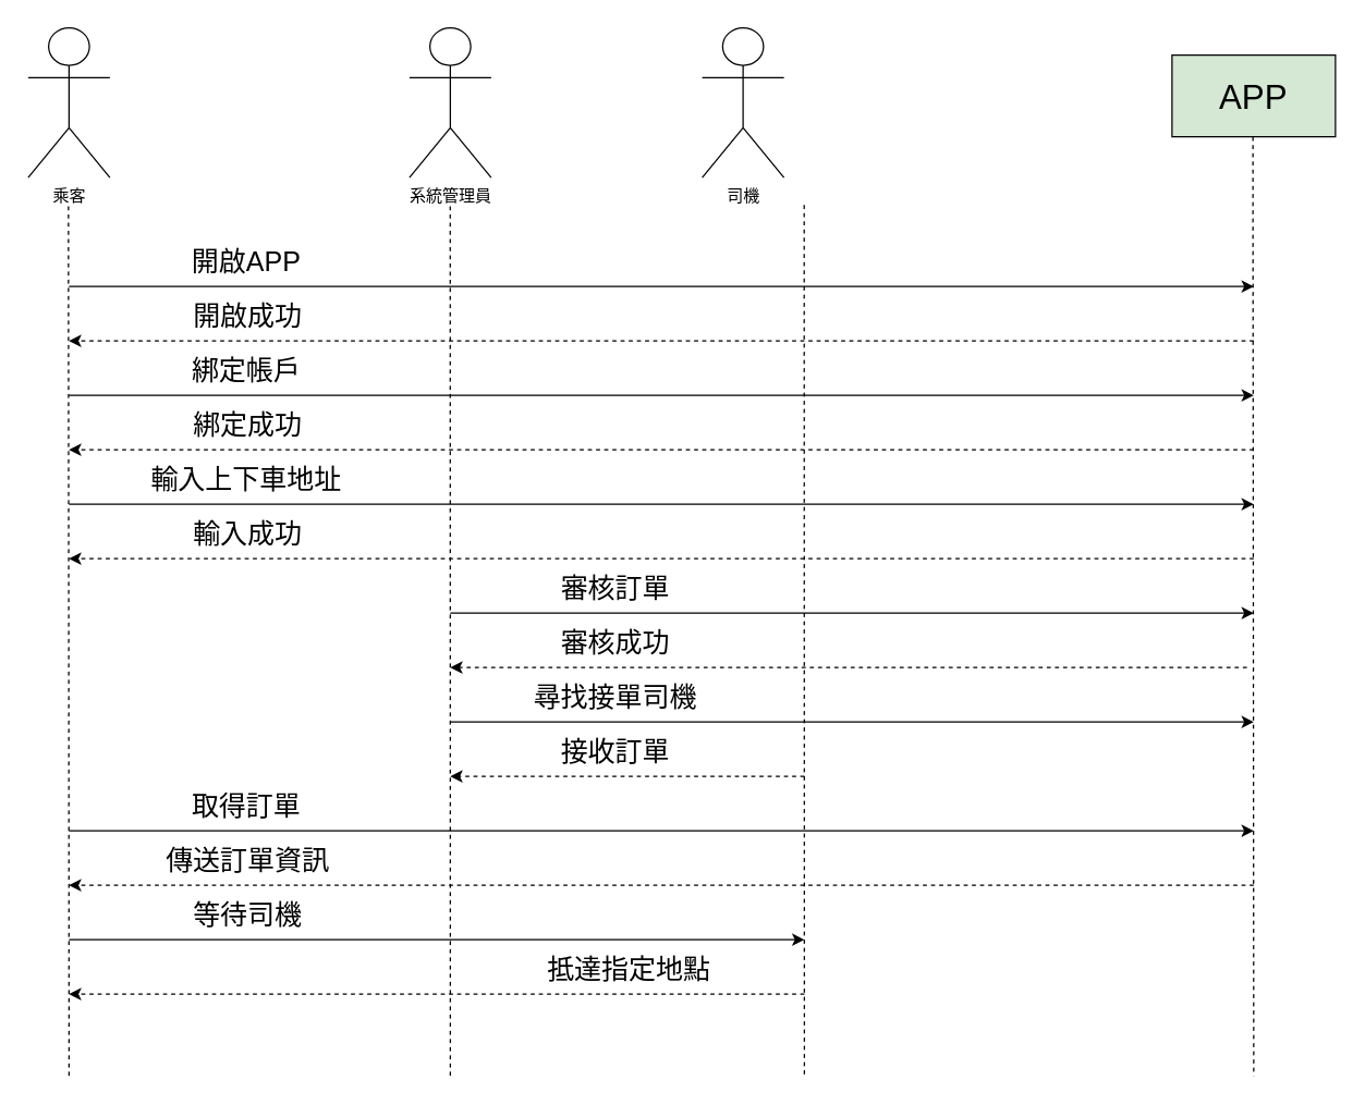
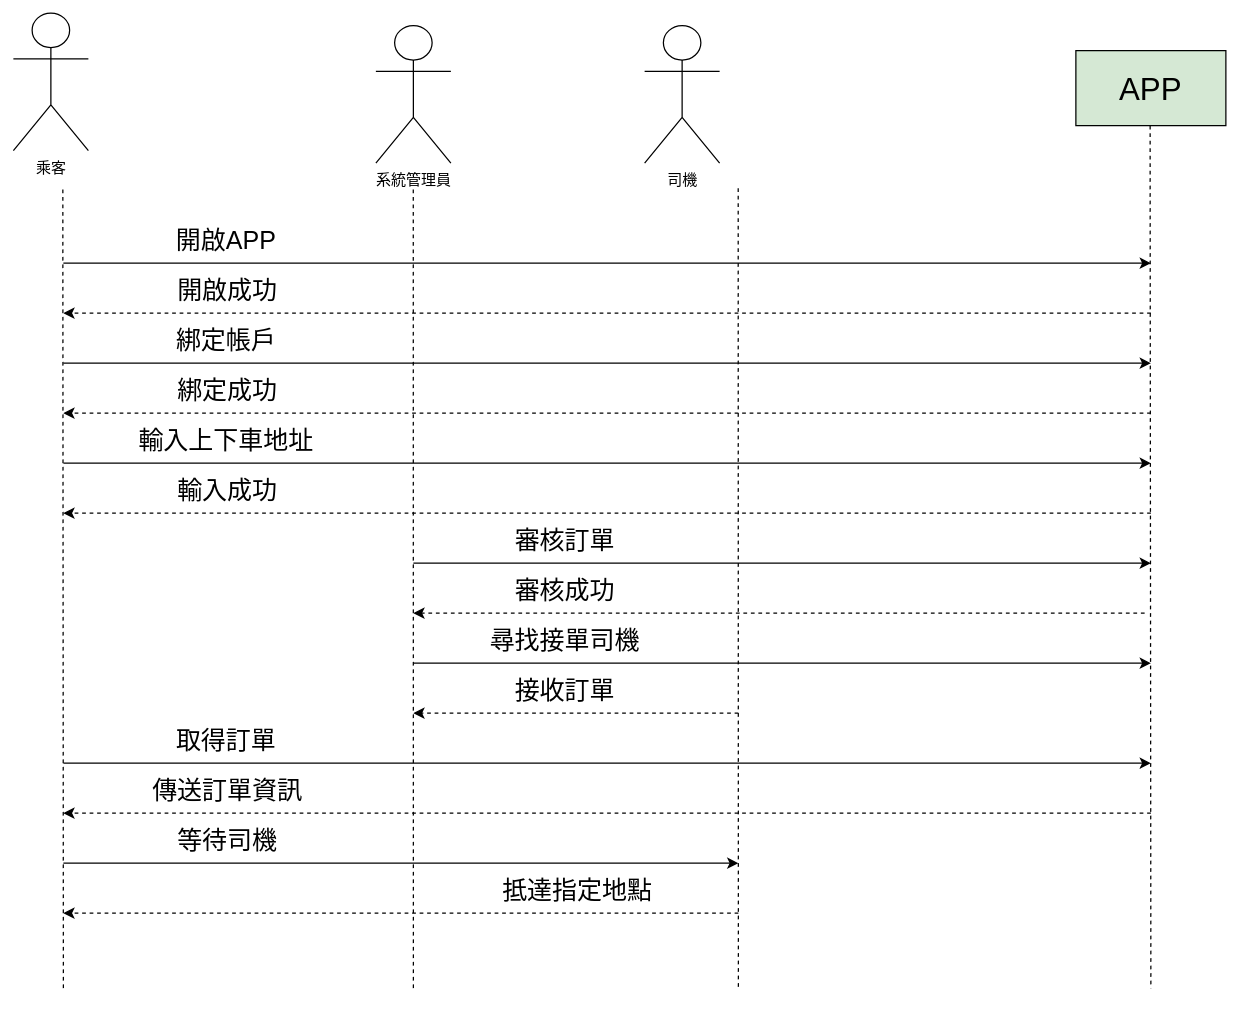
  <mxCell id="0" />
  <mxCell id="1" parent="0" />
- <mxCell id="2" value="乘客" style="shape=umlActor;verticalLabelPosition=bottom;verticalAlign=top;html=1;outlineConnect=0;" parent="1" vertex="1"><mxGeometry x="20" y="20" width="60" height="110" as="geometry" /></mxCell>
+ <mxCell id="2" value="乘客" style="shape=umlActor;verticalLabelPosition=bottom;verticalAlign=top;html=1;outlineConnect=0;" parent="1" vertex="1"><mxGeometry x="10" y="10" width="60" height="110" as="geometry" /></mxCell>
  <mxCell id="3" value="&lt;font style=&quot;font-size: 25px;&quot;&gt;APP&lt;/font&gt;" style="rounded=0;whiteSpace=wrap;html=1;fillColor=#d5e8d4;" parent="1" vertex="1"><mxGeometry x="860" y="40" width="120" height="60" as="geometry" /></mxCell>
  <mxCell id="4" value="" style="endArrow=classic;html=1;fontSize=25;" parent="1" edge="1"><mxGeometry width="50" height="50" relative="1" as="geometry"><mxPoint x="50" y="210" as="sourcePoint" /><mxPoint x="920" y="210" as="targetPoint" /></mxGeometry></mxCell>
  <mxCell id="5" value="開啟APP" style="edgeLabel;html=1;align=center;verticalAlign=middle;resizable=0;points=[];fontSize=20;" parent="4" vertex="1" connectable="0"><mxGeometry x="-0.73" relative="1" as="geometry"><mxPoint x="12" y="-20" as="offset" /></mxGeometry></mxCell>
  <mxCell id="6" value="" style="endArrow=classic;html=1;fontSize=25;dashed=1;" parent="1" edge="1"><mxGeometry width="50" height="50" relative="1" as="geometry"><mxPoint x="920" y="250" as="sourcePoint" /><mxPoint x="50" y="250" as="targetPoint" /></mxGeometry></mxCell>
  <mxCell id="7" value="開啟成功" style="edgeLabel;html=1;align=center;verticalAlign=middle;resizable=0;points=[];fontSize=20;" parent="1" vertex="1" connectable="0"><mxGeometry x="180" y="230" as="geometry" /></mxCell>
  <mxCell id="8" value="" style="endArrow=classic;html=1;fontSize=25;" parent="1" edge="1"><mxGeometry width="50" height="50" relative="1" as="geometry"><mxPoint x="50" y="290" as="sourcePoint" /><mxPoint x="920" y="290" as="targetPoint" /></mxGeometry></mxCell>
  <mxCell id="9" value="綁定帳戶" style="edgeLabel;html=1;align=center;verticalAlign=middle;resizable=0;points=[];fontSize=20;" parent="8" vertex="1" connectable="0"><mxGeometry x="-0.73" relative="1" as="geometry"><mxPoint x="12" y="-20" as="offset" /></mxGeometry></mxCell>
  <mxCell id="10" value="" style="endArrow=classic;html=1;fontSize=25;dashed=1;" parent="1" edge="1"><mxGeometry width="50" height="50" relative="1" as="geometry"><mxPoint x="920" y="330" as="sourcePoint" /><mxPoint x="50" y="330" as="targetPoint" /></mxGeometry></mxCell>
  <mxCell id="11" value="綁定成功" style="edgeLabel;html=1;align=center;verticalAlign=middle;resizable=0;points=[];fontSize=20;" parent="1" vertex="1" connectable="0"><mxGeometry x="180.001" y="310" as="geometry" /></mxCell>
  <mxCell id="12" value="" style="endArrow=classic;html=1;fontSize=25;" parent="1" edge="1"><mxGeometry width="50" height="50" relative="1" as="geometry"><mxPoint x="50" y="370" as="sourcePoint" /><mxPoint x="920" y="370" as="targetPoint" /></mxGeometry></mxCell>
  <mxCell id="13" value="輸入上下車地址" style="edgeLabel;html=1;align=center;verticalAlign=middle;resizable=0;points=[];fontSize=20;" parent="12" vertex="1" connectable="0"><mxGeometry x="-0.73" relative="1" as="geometry"><mxPoint x="12" y="-20" as="offset" /></mxGeometry></mxCell>
  <mxCell id="14" value="" style="endArrow=classic;html=1;fontSize=25;dashed=1;" parent="1" edge="1"><mxGeometry width="50" height="50" relative="1" as="geometry"><mxPoint x="920" y="410" as="sourcePoint" /><mxPoint x="50" y="410" as="targetPoint" /></mxGeometry></mxCell>
  <mxCell id="15" value="輸入成功" style="edgeLabel;html=1;align=center;verticalAlign=middle;resizable=0;points=[];fontSize=20;" parent="1" vertex="1" connectable="0"><mxGeometry x="180.001" y="390" as="geometry" /></mxCell>
  <mxCell id="16" value="系統管理員" style="shape=umlActor;verticalLabelPosition=bottom;verticalAlign=top;html=1;outlineConnect=0;" parent="1" vertex="1"><mxGeometry x="300" y="20" width="60" height="110" as="geometry" /></mxCell>
  <mxCell id="17" value="" style="endArrow=classic;html=1;fontSize=25;dashed=1;" parent="1" edge="1"><mxGeometry width="50" height="50" relative="1" as="geometry"><mxPoint x="915" y="490" as="sourcePoint" /><mxPoint x="330" y="490" as="targetPoint" /></mxGeometry></mxCell>
  <mxCell id="18" value="司機" style="shape=umlActor;verticalLabelPosition=bottom;verticalAlign=top;html=1;outlineConnect=0;" parent="1" vertex="1"><mxGeometry x="515" y="20" width="60" height="110" as="geometry" /></mxCell>
  <mxCell id="19" value="" style="endArrow=classic;html=1;fontSize=25;fontStyle=1" parent="1" edge="1"><mxGeometry width="50" height="50" relative="1" as="geometry"><mxPoint x="330" y="450" as="sourcePoint" /><mxPoint x="920" y="450" as="targetPoint" /></mxGeometry></mxCell>
  <mxCell id="20" value="審核成功" style="edgeLabel;html=1;align=center;verticalAlign=middle;resizable=0;points=[];fontSize=20;" parent="1" vertex="1" connectable="0"><mxGeometry x="450.001" y="470" as="geometry" /></mxCell>
  <mxCell id="21" value="審核訂單" style="edgeLabel;html=1;align=center;verticalAlign=middle;resizable=0;points=[];fontSize=20;" parent="1" vertex="1" connectable="0"><mxGeometry x="450.001" y="430" as="geometry" /></mxCell>
  <mxCell id="22" value="" style="endArrow=classic;html=1;fontSize=25;fontStyle=1" parent="1" edge="1"><mxGeometry width="50" height="50" relative="1" as="geometry"><mxPoint x="330" y="530" as="sourcePoint" /><mxPoint x="920" y="530" as="targetPoint" /></mxGeometry></mxCell>
  <mxCell id="23" value="尋找接單司機" style="edgeLabel;html=1;align=center;verticalAlign=middle;resizable=0;points=[];fontSize=20;" parent="1" vertex="1" connectable="0"><mxGeometry x="450.001" y="510" as="geometry" /></mxCell>
  <mxCell id="24" value="" style="endArrow=classic;html=1;fontSize=25;dashed=1;" parent="1" edge="1"><mxGeometry width="50" height="50" relative="1" as="geometry"><mxPoint x="590" y="570" as="sourcePoint" /><mxPoint x="330" y="570" as="targetPoint" /></mxGeometry></mxCell>
  <mxCell id="25" value="接收訂單" style="edgeLabel;html=1;align=center;verticalAlign=middle;resizable=0;points=[];fontSize=20;" parent="1" vertex="1" connectable="0"><mxGeometry x="450.001" y="550" as="geometry" /></mxCell>
  <mxCell id="26" value="" style="endArrow=classic;html=1;fontSize=25;" parent="1" edge="1"><mxGeometry width="50" height="50" relative="1" as="geometry"><mxPoint x="50" y="610" as="sourcePoint" /><mxPoint x="920" y="610" as="targetPoint" /></mxGeometry></mxCell>
  <mxCell id="27" value="取得訂單" style="edgeLabel;html=1;align=center;verticalAlign=middle;resizable=0;points=[];fontSize=20;" parent="26" vertex="1" connectable="0"><mxGeometry x="-0.73" relative="1" as="geometry"><mxPoint x="12" y="-20" as="offset" /></mxGeometry></mxCell>
  <mxCell id="28" value="" style="endArrow=classic;html=1;fontSize=25;dashed=1;" parent="1" edge="1"><mxGeometry width="50" height="50" relative="1" as="geometry"><mxPoint x="920" y="650" as="sourcePoint" /><mxPoint x="50" y="650" as="targetPoint" /></mxGeometry></mxCell>
  <mxCell id="29" value="傳送訂單資訊" style="edgeLabel;html=1;align=center;verticalAlign=middle;resizable=0;points=[];fontSize=20;" parent="1" vertex="1" connectable="0"><mxGeometry x="180" y="630" as="geometry" /></mxCell>
  <mxCell id="30" value="" style="endArrow=classic;html=1;fontSize=25;" parent="1" edge="1"><mxGeometry width="50" height="50" relative="1" as="geometry"><mxPoint x="50" y="690" as="sourcePoint" /><mxPoint x="590" y="690" as="targetPoint" /></mxGeometry></mxCell>
  <mxCell id="31" value="等待司機" style="edgeLabel;html=1;align=center;verticalAlign=middle;resizable=0;points=[];fontSize=20;" parent="30" vertex="1" connectable="0"><mxGeometry x="-0.73" relative="1" as="geometry"><mxPoint x="57" y="-20" as="offset" /></mxGeometry></mxCell>
  <mxCell id="32" value="" style="endArrow=classic;html=1;fontSize=25;dashed=1;" parent="1" edge="1"><mxGeometry width="50" height="50" relative="1" as="geometry"><mxPoint x="590" y="730" as="sourcePoint" /><mxPoint x="50" y="730" as="targetPoint" /></mxGeometry></mxCell>
  <mxCell id="33" value="抵達指定地點" style="edgeLabel;html=1;align=center;verticalAlign=middle;resizable=0;points=[];fontSize=20;" parent="1" vertex="1" connectable="0"><mxGeometry x="460.003" y="710" as="geometry" /></mxCell>
  <mxCell id="34" style="edgeStyle=none;html=1;fontSize=25;endArrow=none;endFill=0;dashed=1;" parent="1" edge="1"><mxGeometry relative="1" as="geometry"><mxPoint x="590" y="790" as="targetPoint" /><mxPoint x="589.86" y="150" as="sourcePoint" /><Array as="points"><mxPoint x="589.86" y="200" /></Array></mxGeometry></mxCell>
  <mxCell id="35" style="edgeStyle=none;html=1;fontSize=25;endArrow=none;endFill=0;dashed=1;" parent="1" edge="1"><mxGeometry relative="1" as="geometry"><mxPoint x="330" y="790" as="targetPoint" /><mxPoint x="329.92" y="151" as="sourcePoint" /><Array as="points"><mxPoint x="329.92" y="201" /></Array></mxGeometry></mxCell>
  <mxCell id="36" style="edgeStyle=none;html=1;fontSize=25;endArrow=none;endFill=0;dashed=1;" parent="1" edge="1"><mxGeometry relative="1" as="geometry"><mxPoint x="50" y="790" as="targetPoint" /><mxPoint x="49.58" y="151" as="sourcePoint" /><Array as="points"><mxPoint x="49.58" y="201" /></Array></mxGeometry></mxCell>
  <mxCell id="37" style="edgeStyle=none;html=1;fontSize=25;endArrow=none;endFill=0;dashed=1;" parent="1" edge="1"><mxGeometry relative="1" as="geometry"><mxPoint x="920" y="790" as="targetPoint" /><mxPoint x="919.41" y="100" as="sourcePoint" /><Array as="points"><mxPoint x="919.41" y="150" /></Array></mxGeometry></mxCell>
